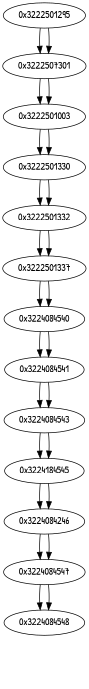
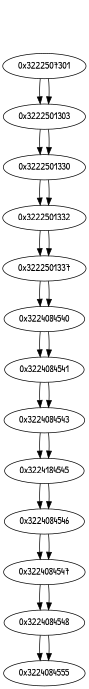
  digraph {
    fontname="Patrick Hand"
    node [fontname="Patrick Hand"]
    edge [fontname="Patrick Hand"]
-   n1 [label="0x3222501295"]
    n2 [label="0x3222507301"]
-   n3 [label="0x3222501003"]
+   n3 [label="0x3222501303"]
    n4 [label="0x3222501330"]
    n5 [label="0x3222501332"]
    n6 [label="0x3222501337"]
    n7 [label="0x3224084540"]
    n8 [label="0x3224084541"]
    n9 [label="0x3224084543"]
    n10 [label="0x3224184545"]
-   n11 [label="0x3224084246"]
+   n11 [label="0x3224084546"]
    n12 [label="0x3224084547"]
    n13 [label="0x3224084548"]
-   n1 -> n2
-   n1 -> n2
+   n14 [label="0x3224084555"]
    n2 -> n3
    n2 -> n3
    n3 -> n4
    n3 -> n4
    n4 -> n5
    n4 -> n5
    n5 -> n6
    n5 -> n6
    n6 -> n7
    n6 -> n7
    n7 -> n8
    n7 -> n8
    n8 -> n9
    n8 -> n9
    n9 -> n10
    n9 -> n10
    n10 -> n11
    n10 -> n11
    n11 -> n12
    n11 -> n12
    n12 -> n13
    n12 -> n13
+   n13 -> n14
+   n13 -> n14
  }
